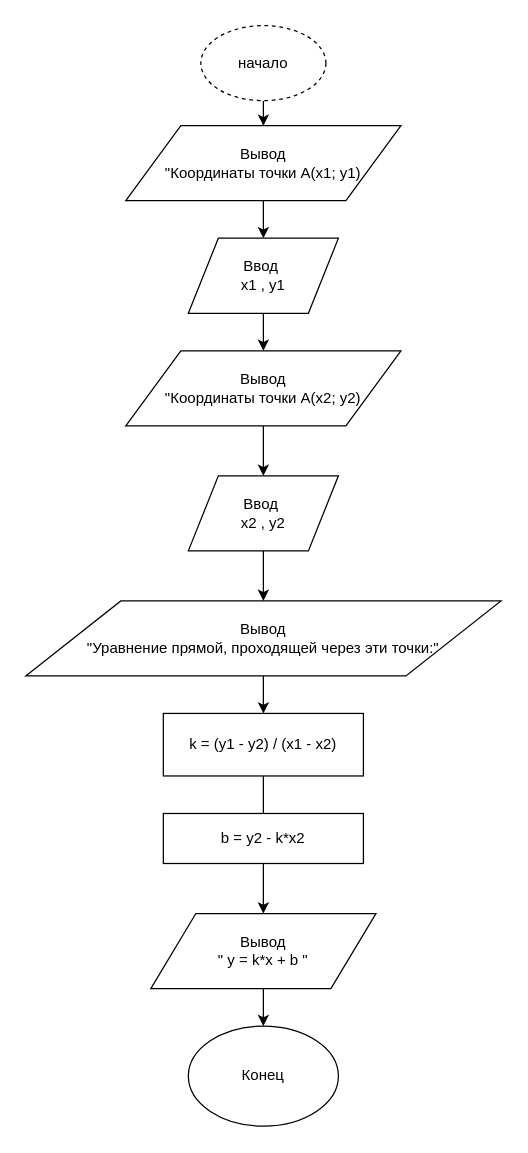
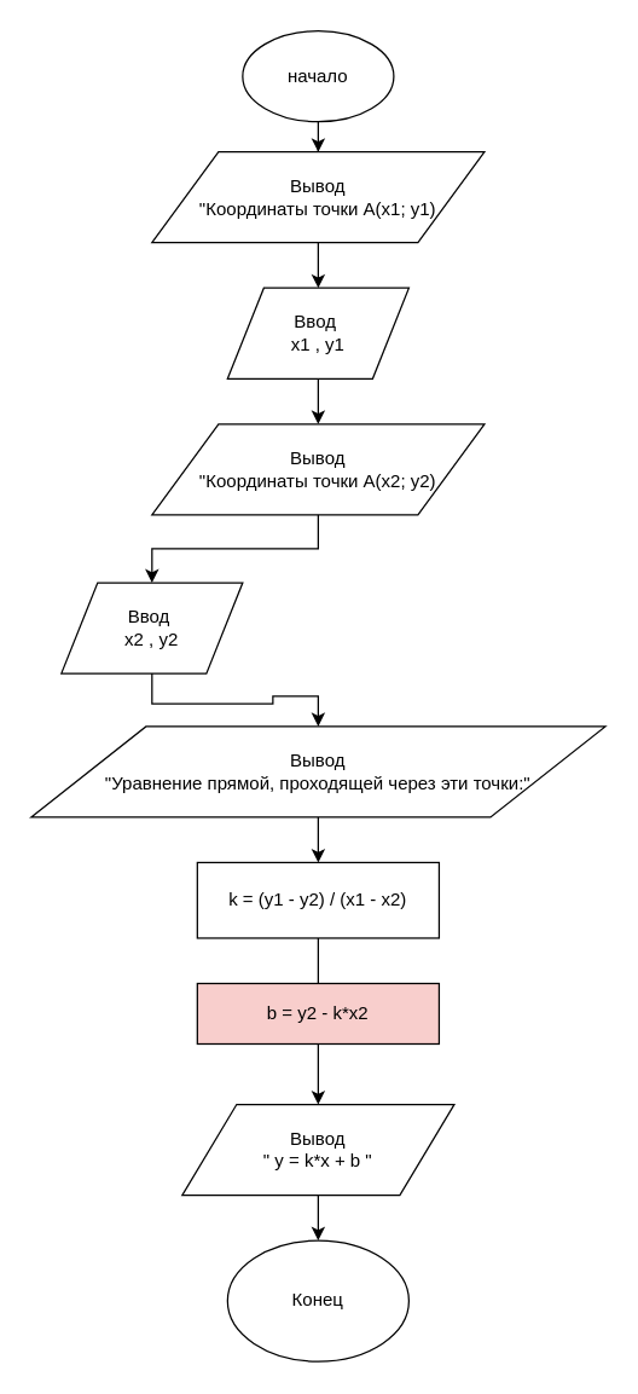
  <mxCell id="0" />
  <mxCell id="1" parent="0" />
  <mxCell id="2" style="edgeStyle=orthogonalEdgeStyle;rounded=0;orthogonalLoop=1;jettySize=auto;html=1;" edge="1" parent="1" source="3" target="6"><mxGeometry relative="1" as="geometry" /></mxCell>
- <mxCell id="3" value="начало" style="ellipse;whiteSpace=wrap;html=1;dashed=1;" vertex="1" parent="1"><mxGeometry x="160" y="20" width="100" height="60" as="geometry" /></mxCell>
+ <mxCell id="3" value="начало" style="ellipse;whiteSpace=wrap;html=1;" vertex="1" parent="1"><mxGeometry x="160" y="20" width="100" height="60" as="geometry" /></mxCell>
  <mxCell id="4" value="Конец" style="ellipse;whiteSpace=wrap;html=1;" vertex="1" parent="1"><mxGeometry x="150" y="820" width="120" height="80" as="geometry" /></mxCell>
  <mxCell id="5" style="edgeStyle=orthogonalEdgeStyle;rounded=0;orthogonalLoop=1;jettySize=auto;html=1;entryX=0.5;entryY=0;entryDx=0;entryDy=0;" edge="1" parent="1" source="6" target="8"><mxGeometry relative="1" as="geometry" /></mxCell>
  <mxCell id="6" value="Вывод&lt;br&gt;&quot;Координаты точки A(x1; y1)" style="shape=parallelogram;perimeter=parallelogramPerimeter;whiteSpace=wrap;html=1;" vertex="1" parent="1"><mxGeometry x="100" y="100" width="220" height="60" as="geometry" /></mxCell>
  <mxCell id="7" style="edgeStyle=orthogonalEdgeStyle;rounded=0;orthogonalLoop=1;jettySize=auto;html=1;" edge="1" parent="1" source="8" target="10"><mxGeometry relative="1" as="geometry" /></mxCell>
  <mxCell id="8" value="Ввод&amp;nbsp;&lt;br&gt;x1 , y1" style="shape=parallelogram;perimeter=parallelogramPerimeter;whiteSpace=wrap;html=1;" vertex="1" parent="1"><mxGeometry x="150" y="190" width="120" height="60" as="geometry" /></mxCell>
  <mxCell id="9" style="edgeStyle=orthogonalEdgeStyle;rounded=0;orthogonalLoop=1;jettySize=auto;html=1;entryX=0.5;entryY=0;entryDx=0;entryDy=0;" edge="1" parent="1" source="10" target="12"><mxGeometry relative="1" as="geometry" /></mxCell>
  <mxCell id="10" value="Вывод&lt;br&gt;&quot;Координаты точки A(x2; y2)" style="shape=parallelogram;perimeter=parallelogramPerimeter;whiteSpace=wrap;html=1;" vertex="1" parent="1"><mxGeometry x="100" y="280" width="220" height="60" as="geometry" /></mxCell>
  <mxCell id="11" style="edgeStyle=orthogonalEdgeStyle;rounded=0;orthogonalLoop=1;jettySize=auto;html=1;entryX=0.5;entryY=0;entryDx=0;entryDy=0;" edge="1" parent="1" source="12" target="14"><mxGeometry relative="1" as="geometry" /></mxCell>
- <mxCell id="12" value="Ввод&amp;nbsp;&lt;br&gt;x2 , y2" style="shape=parallelogram;perimeter=parallelogramPerimeter;whiteSpace=wrap;html=1;" vertex="1" parent="1"><mxGeometry x="150" y="380" width="120" height="60" as="geometry" /></mxCell>
+ <mxCell id="12" value="Ввод&amp;nbsp;&lt;br&gt;x2 , y2" style="shape=parallelogram;perimeter=parallelogramPerimeter;whiteSpace=wrap;html=1;" vertex="1" parent="1"><mxGeometry x="40" y="385" width="120" height="60" as="geometry" /></mxCell>
  <mxCell id="13" style="edgeStyle=orthogonalEdgeStyle;rounded=0;orthogonalLoop=1;jettySize=auto;html=1;" edge="1" parent="1" source="14" target="16"><mxGeometry relative="1" as="geometry" /></mxCell>
  <mxCell id="14" value="Вывод&lt;br&gt;&quot;Уравнение прямой, проходящей через эти точки:&quot;" style="shape=parallelogram;perimeter=parallelogramPerimeter;whiteSpace=wrap;html=1;" vertex="1" parent="1"><mxGeometry x="20" y="480" width="380" height="60" as="geometry" /></mxCell>
  <mxCell id="15" style="edgeStyle=orthogonalEdgeStyle;rounded=0;orthogonalLoop=1;jettySize=auto;html=1;entryX=0.5;entryY=0;entryDx=0;entryDy=0;endArrow=none;" edge="1" parent="1" source="16" target="18"><mxGeometry relative="1" as="geometry" /></mxCell>
  <mxCell id="16" value="k = (y1 - y2) / (x1 - x2)" style="rounded=0;whiteSpace=wrap;html=1;" vertex="1" parent="1"><mxGeometry x="130" y="570" width="160" height="50" as="geometry" /></mxCell>
  <mxCell id="17" style="edgeStyle=orthogonalEdgeStyle;rounded=0;orthogonalLoop=1;jettySize=auto;html=1;entryX=0.5;entryY=0;entryDx=0;entryDy=0;" edge="1" parent="1" source="18" target="20"><mxGeometry relative="1" as="geometry" /></mxCell>
- <mxCell id="18" value="b = y2 - k*x2" style="rounded=0;whiteSpace=wrap;html=1;" vertex="1" parent="1"><mxGeometry x="130" y="650" width="160" height="40" as="geometry" /></mxCell>
+ <mxCell id="18" value="b = y2 - k*x2" style="rounded=0;whiteSpace=wrap;html=1;fillColor=#f8cecc;" vertex="1" parent="1"><mxGeometry x="130" y="650" width="160" height="40" as="geometry" /></mxCell>
  <mxCell id="19" style="edgeStyle=orthogonalEdgeStyle;rounded=0;orthogonalLoop=1;jettySize=auto;html=1;" edge="1" parent="1" source="20" target="4"><mxGeometry relative="1" as="geometry" /></mxCell>
  <mxCell id="20" value="Вывод&lt;br&gt;&quot; y = k*x + b &quot;" style="shape=parallelogram;perimeter=parallelogramPerimeter;whiteSpace=wrap;html=1;" vertex="1" parent="1"><mxGeometry x="120" y="730" width="180" height="60" as="geometry" /></mxCell>
